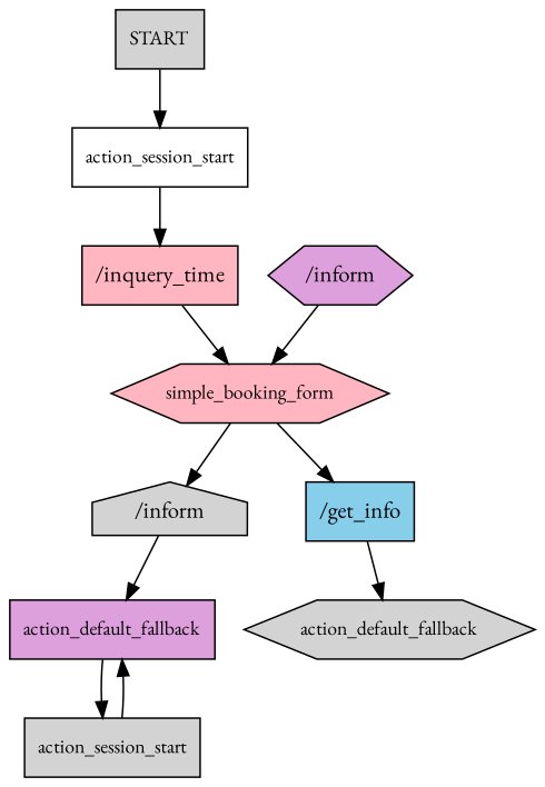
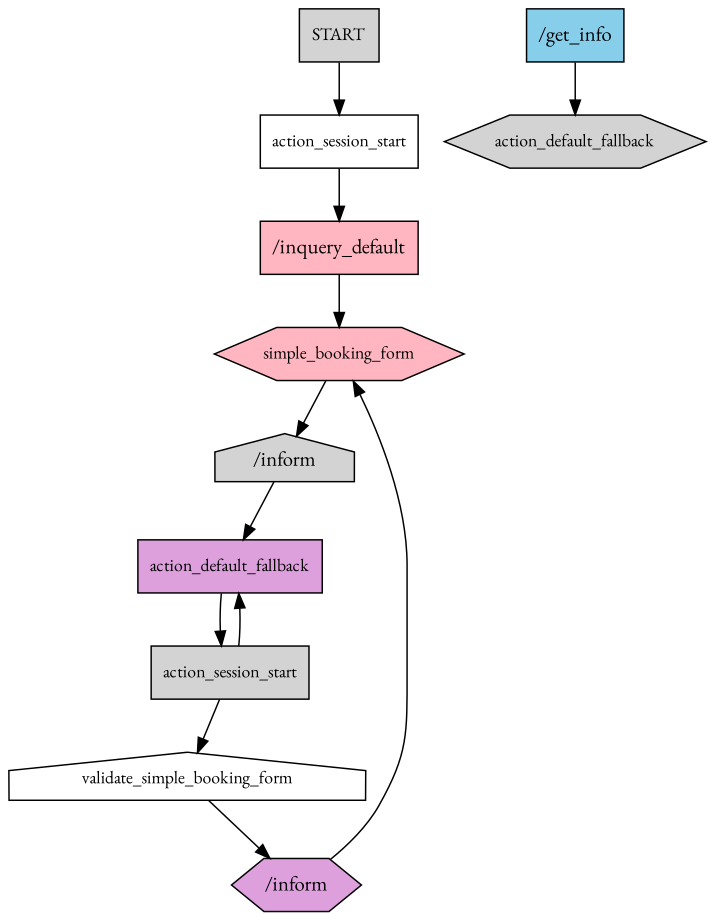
  digraph {
    fontname="EB Garamond"
    node [fillcolor=lightgrey fontname="EB Garamond" fontsize=12 shape=box style=filled]
    edge [fontname="EB Garamond"]
    n1 [label=START]
    n2 [fillcolor=white label=action_session_start]
-   n3 [fillcolor=lightpink label="/inquery_time" fontsize=""]
+   n3 [fillcolor=lightpink label="/inquery_default" fontsize=""]
    n4 [fillcolor=lightpink label=simple_booking_form shape=hexagon]
    n5 [label="/inform" shape=house fontsize=""]
    n6 [fillcolor=skyblue label="/get_info" fontsize=""]
    n7 [fillcolor=plum label=action_default_fallback]
    n8 [label=action_default_fallback shape=hexagon]
    n9 [label=action_session_start]
+   n10 [fillcolor=white label=validate_simple_booking_form shape=house]
    n11 [fillcolor=plum label="/inform" shape=hexagon fontsize=""]
    n1 -> n2
    n2 -> n3
    n3 -> n4
    n4 -> n5
-   n4 -> n6
    n5 -> n7
    n6 -> n8
    n7 -> n9
    n9 -> n7
+   n9 -> n10
+   n10 -> n11
    n11 -> n4
  }
